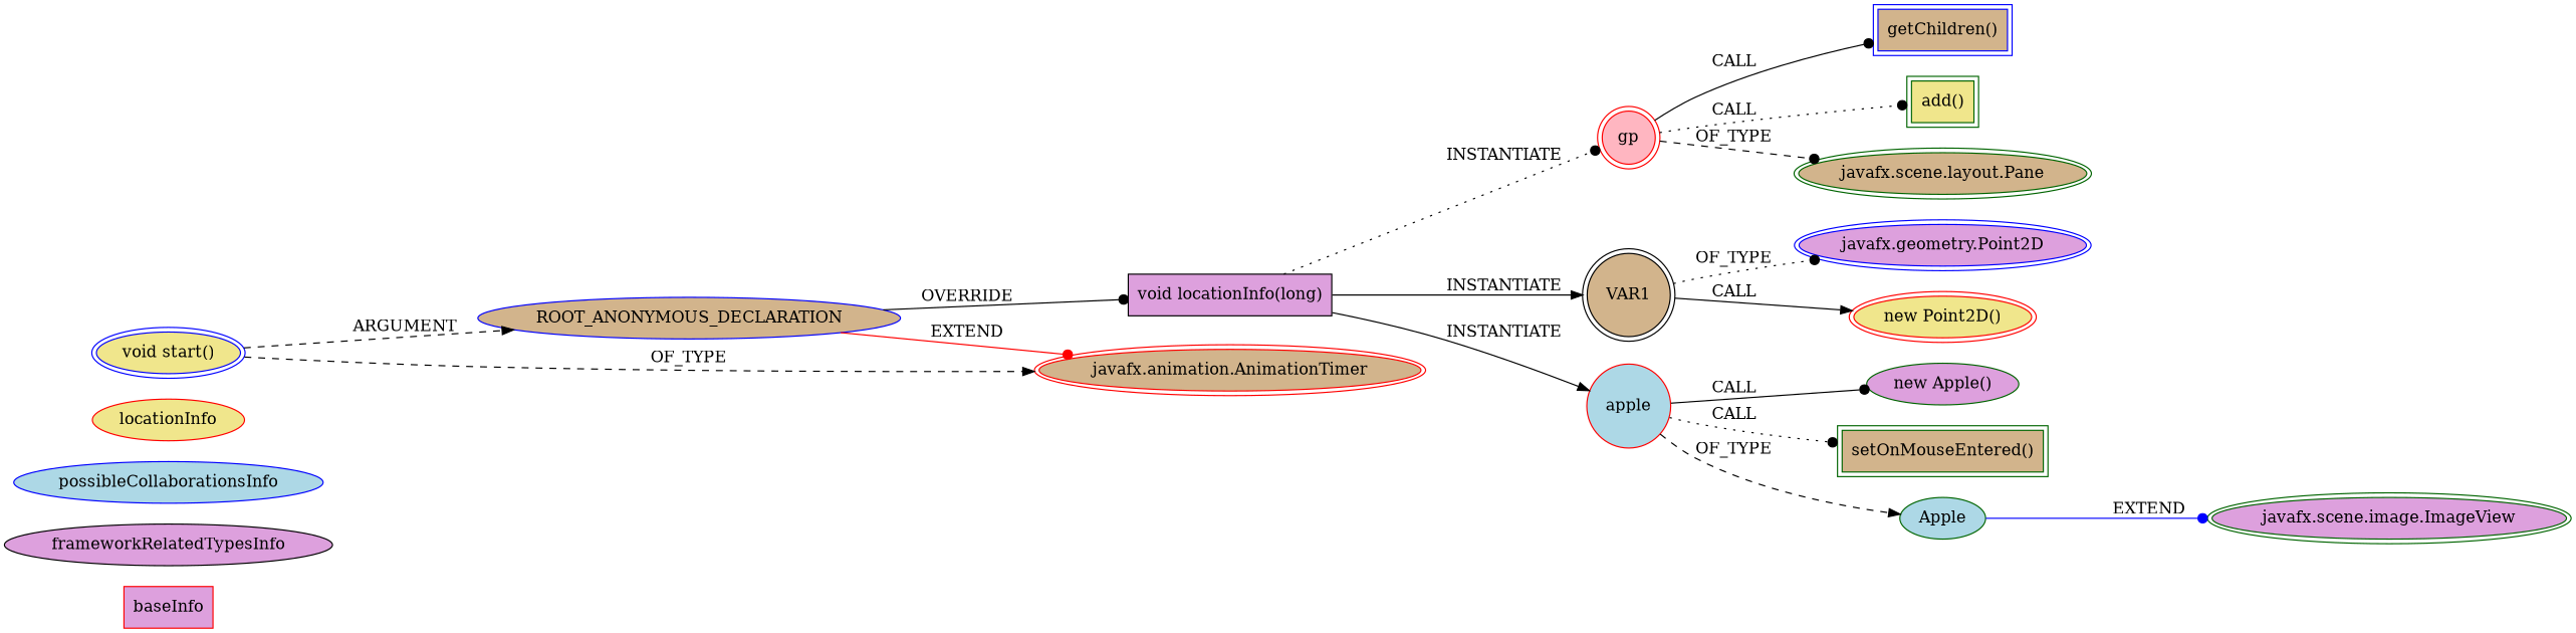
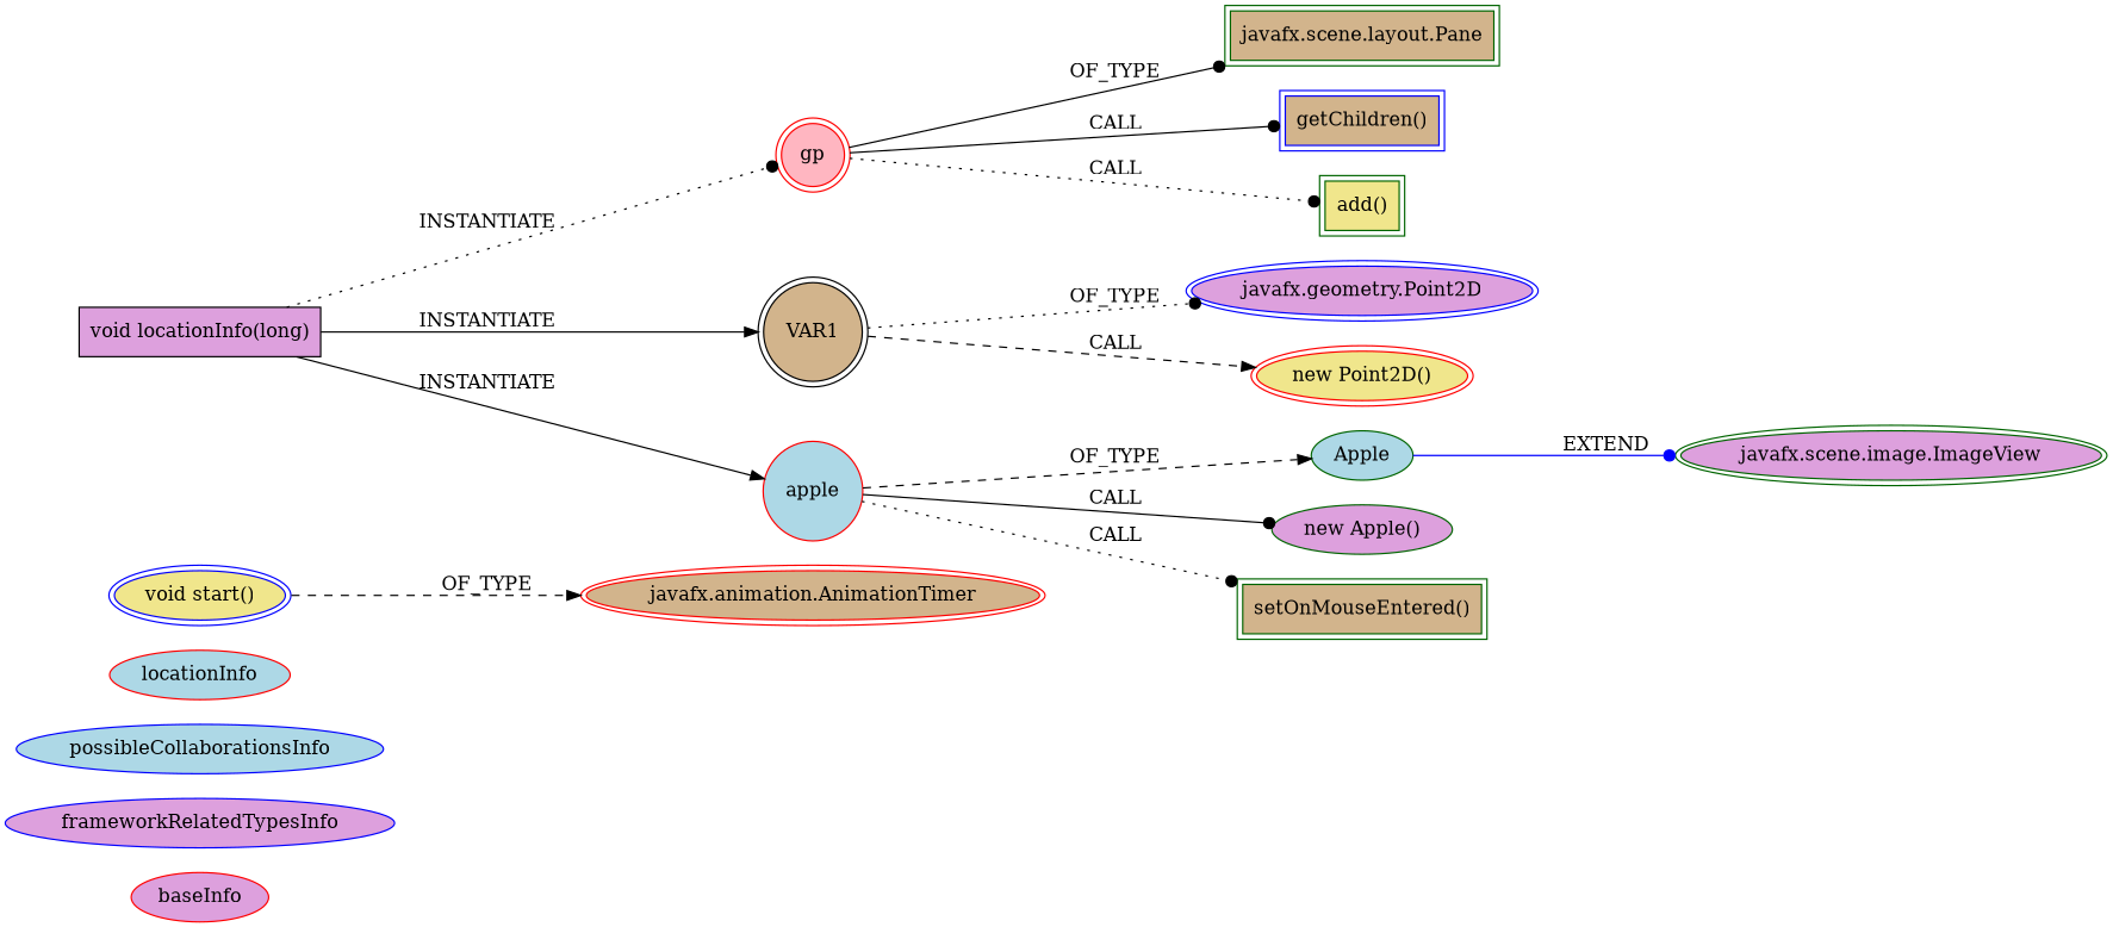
  digraph {
    rankdir=LR
    node [color=red fillcolor=plum style=filled isFrameworkType=true peripheries=2]
    edge [arrowhead=dot style=solid]
-   baseInfo [category=extension_graph graphId=3320 isAnonymous=true possibleRelation=true shape=box isFrameworkType="" peripheries=""]
-   frameworkRelatedTypesInfo [0="javafx.animation.AnimationTimer" color=black isFrameworkType="" peripheries=""]
+   baseInfo [category=extension_graph graphId=3320 isAnonymous=true possibleRelation=true isFrameworkType="" peripheries=""]
+   frameworkRelatedTypesInfo [0="javafx.animation.AnimationTimer" color=blue isFrameworkType="" peripheries=""]
    possibleCollaborationsInfo [0="3320~OVERRIDING_METHOD_DECLARATION-INSTANTIATION-~javafx.animation.AnimationTimer ~javafx.scene.image.ImageView ~true~false" color=blue fillcolor=lightblue isFrameworkType="" peripheries=""]
-   locationInfo [contextSignature="void WindowController(int,int)" filePath="/jeyoon-Snake/Snake-master/src/WindowController.java" fillcolor=khaki graphId=3320 projectName="jeyoon-Snake" isFrameworkType="" peripheries=""]
-   n5 [color=blue fillcolor=tan isFrameworkType=false label=ROOT_ANONYMOUS_DECLARATION vertexType=ROOT_ANONYMOUS_DECLARATION peripheries=""]
+   locationInfo [contextSignature="void WindowController(int,int)" filePath="/jeyoon-Snake/Snake-master/src/WindowController.java" fillcolor=lightblue graphId=3320 projectName="jeyoon-Snake" isFrameworkType="" peripheries=""]
    n6 [fillcolor=tan label="javafx.animation.AnimationTimer" vertexType=FRAMEWORK_CLASS_TYPE]
    n7 [color=black isFrameworkType=false label="void locationInfo(long)" shape=box vertexType=OVERRIDING_METHOD_DECLARATION peripheries=""]
    n8 [fillcolor=lightpink label=gp shape=circle vertexType=VARIABLE_EXPRESION]
    n9 [color=black fillcolor=tan label=VAR1 shape=circle vertexType=VARIABLE_EXPRESION]
    n10 [fillcolor=lightblue isFrameworkType=false label=apple shape=circle vertexType=VARIABLE_EXPRESION peripheries=""]
    n11 [color=blue fillcolor=khaki label="void start()" vertexType=OUTSIDE_CALL]
-   n12 [color=darkgreen fillcolor=tan label="javafx.scene.layout.Pane" vertexType=FRAMEWORK_CLASS_TYPE]
+   n12 [color=darkgreen fillcolor=tan label="javafx.scene.layout.Pane" vertexType=FRAMEWORK_CLASS_TYPE shape=box]
    n13 [color=blue fillcolor=tan label="getChildren()" shape=box vertexType=INSIDE_CALL]
    n14 [color=darkgreen fillcolor=khaki label="add()" shape=box vertexType=INSIDE_CALL]
    n15 [color=blue label="javafx.geometry.Point2D" vertexType=FRAMEWORK_CLASS_TYPE]
    n16 [fillcolor=khaki label="new Point2D()" vertexType=CONSTRUCTOR_CALL]
    n17 [color=darkgreen fillcolor=lightblue isFrameworkType=false label=Apple vertexType=REFERENCE_CLIENT_CLASS_DECLARATION peripheries=""]
    n18 [color=darkgreen isFrameworkType=false label="new Apple()" vertexType=CONSTRUCTOR_CALL peripheries=""]
    n19 [color=darkgreen fillcolor=tan label="setOnMouseEntered()" shape=box vertexType=INSIDE_CALL]
    n20 [color=darkgreen label="javafx.scene.image.ImageView" vertexType=FRAMEWORK_CLASS_TYPE]
-   n5 -> n6 [color=red label=EXTEND]
-   n5 -> n7 [label=OVERRIDE]
    n7 -> n8 [label=INSTANTIATE style=dotted]
    n7 -> n9 [arrowhead=normal label=INSTANTIATE]
    n7 -> n10 [arrowhead=normal label=INSTANTIATE]
-   n8 -> n12 [label=OF_TYPE style=dashed]
+   n8 -> n12 [label=OF_TYPE]
    n8 -> n13 [label=CALL]
    n8 -> n14 [label=CALL style=dotted]
    n9 -> n15 [label=OF_TYPE style=dotted]
-   n9 -> n16 [arrowhead=normal label=CALL]
+   n9 -> n16 [arrowhead=normal label=CALL style=dashed]
    n10 -> n17 [arrowhead=normal label=OF_TYPE style=dashed]
    n10 -> n18 [label=CALL]
    n10 -> n19 [label=CALL style=dotted]
-   n11 -> n5 [arrowhead=normal label=ARGUMENT style=dashed]
    n11 -> n6 [arrowhead=normal label=OF_TYPE style=dashed]
    n17 -> n20 [color=blue label=EXTEND]
  }
